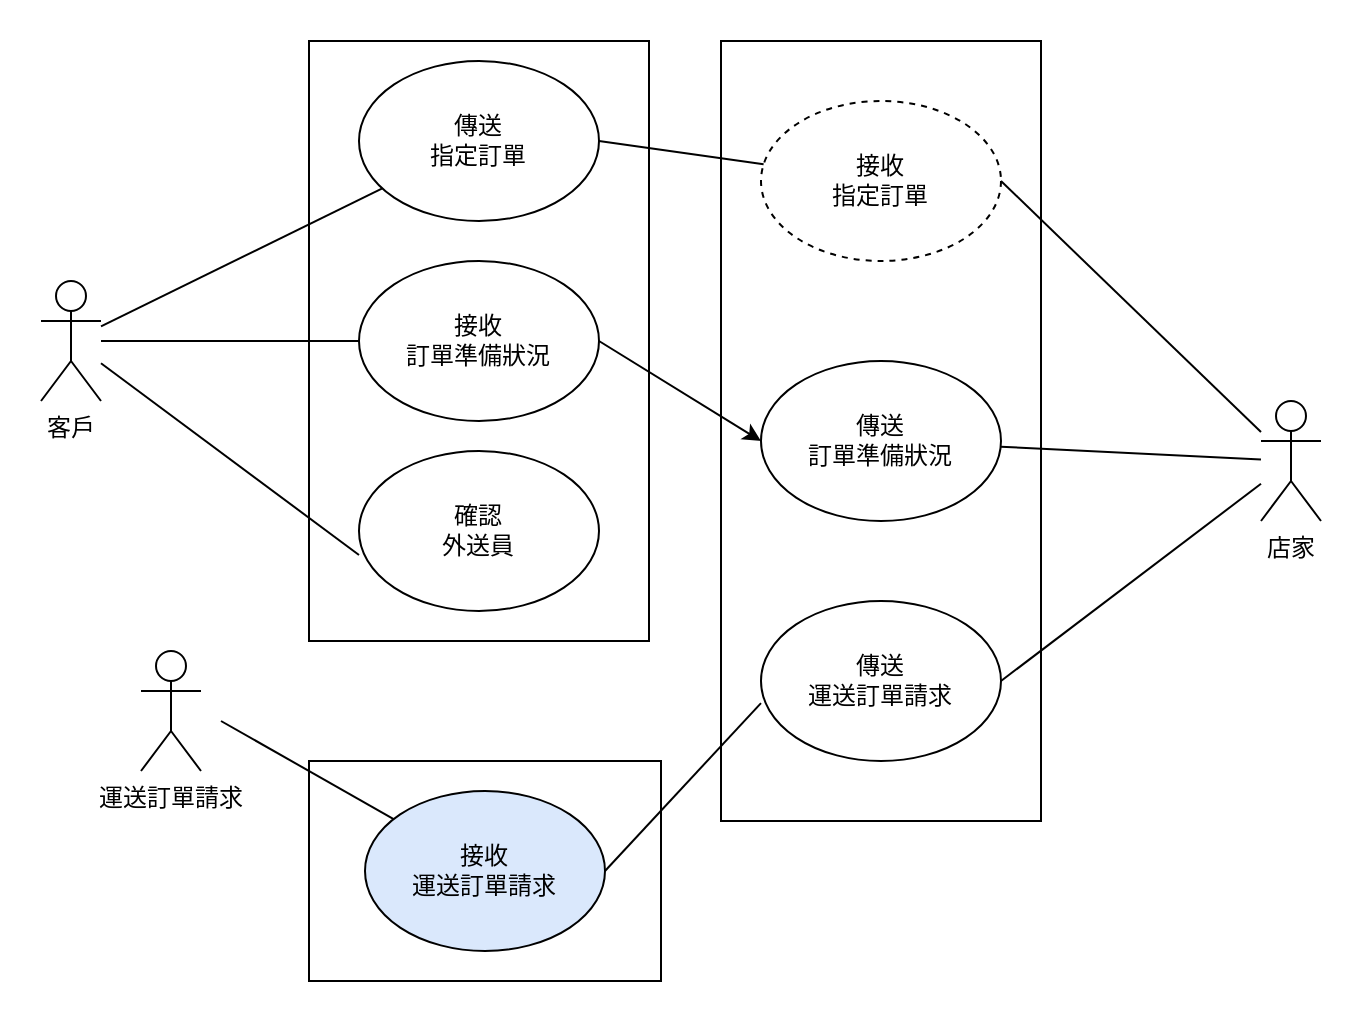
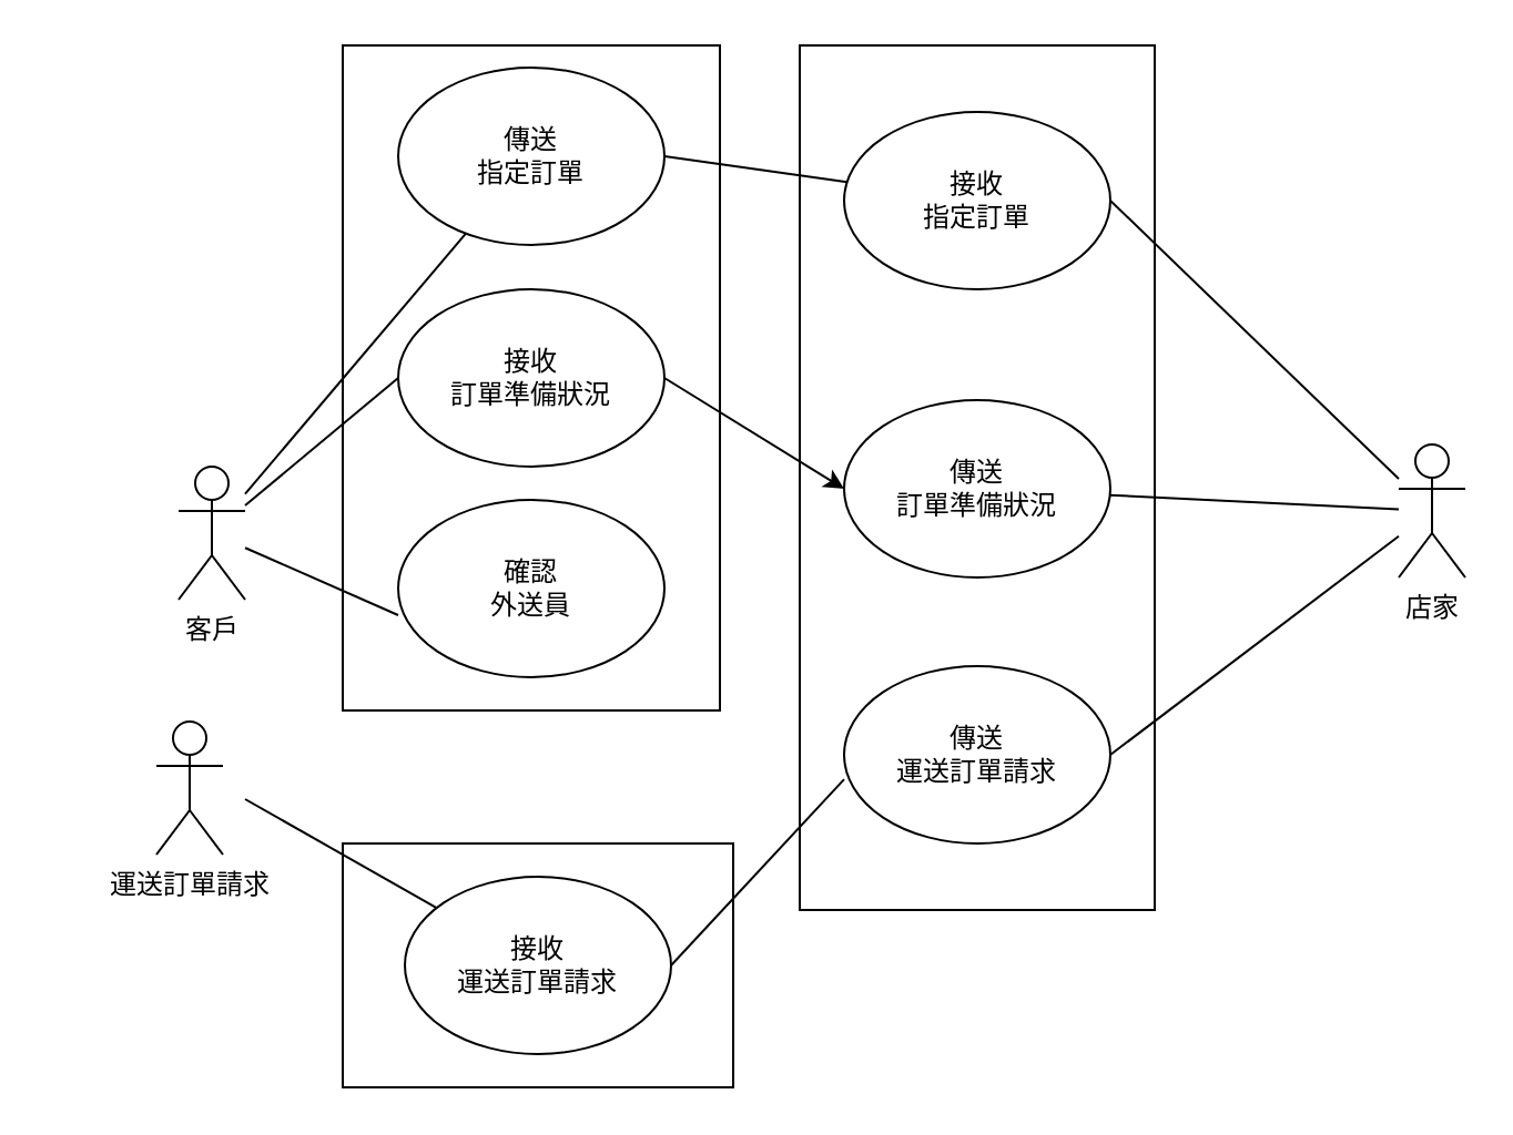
  <mxCell id="0" />
  <mxCell id="1" parent="0" />
- <mxCell id="2" value="客戶" style="shape=umlActor;verticalLabelPosition=bottom;verticalAlign=top;html=1;outlineConnect=0;" vertex="1" parent="1"><mxGeometry x="20" y="140" width="30" height="60" as="geometry" /></mxCell>
+ <mxCell id="2" value="客戶" style="shape=umlActor;verticalLabelPosition=bottom;verticalAlign=top;html=1;outlineConnect=0;" vertex="1" parent="1"><mxGeometry x="80" y="210" width="30" height="60" as="geometry" /></mxCell>
  <mxCell id="3" value="" style="rounded=0;whiteSpace=wrap;html=1;" vertex="1" parent="1"><mxGeometry x="154" y="20" width="170" height="300" as="geometry" /></mxCell>
  <mxCell id="4" value="傳送&lt;br&gt;指定訂單" style="ellipse;whiteSpace=wrap;html=1;" vertex="1" parent="1"><mxGeometry x="179" y="30" width="120" height="80" as="geometry" /></mxCell>
  <mxCell id="5" style="edgeStyle=none;html=1;" edge="1" parent="1" source="6"><mxGeometry relative="1" as="geometry"><mxPoint x="360" y="215" as="targetPoint" /></mxGeometry></mxCell>
  <mxCell id="6" value="" style="rounded=0;whiteSpace=wrap;html=1;" vertex="1" parent="1"><mxGeometry x="360" y="20" width="160" height="390" as="geometry" /></mxCell>
  <mxCell id="7" value="店家" style="shape=umlActor;verticalLabelPosition=bottom;verticalAlign=top;html=1;outlineConnect=0;" vertex="1" parent="1"><mxGeometry x="630" y="200" width="30" height="60" as="geometry" /></mxCell>
- <mxCell id="8" value="接收&lt;br&gt;指定訂單" style="ellipse;whiteSpace=wrap;html=1;dashed=1;" vertex="1" parent="1"><mxGeometry x="380" y="50" width="120" height="80" as="geometry" /></mxCell>
+ <mxCell id="8" value="接收&lt;br&gt;指定訂單" style="ellipse;whiteSpace=wrap;html=1;" vertex="1" parent="1"><mxGeometry x="380" y="50" width="120" height="80" as="geometry" /></mxCell>
  <mxCell id="9" value="" style="endArrow=none;html=1;" edge="1" parent="1" source="2" target="4"><mxGeometry width="50" height="50" relative="1" as="geometry"><mxPoint x="300" y="300" as="sourcePoint" /><mxPoint x="350" y="250" as="targetPoint" /></mxGeometry></mxCell>
  <mxCell id="10" value="" style="endArrow=none;html=1;entryX=1;entryY=0.5;entryDx=0;entryDy=0;" edge="1" parent="1" source="8" target="4"><mxGeometry width="50" height="50" relative="1" as="geometry"><mxPoint x="300" y="300" as="sourcePoint" /><mxPoint x="350" y="250" as="targetPoint" /></mxGeometry></mxCell>
  <mxCell id="11" value="" style="endArrow=none;html=1;entryX=1;entryY=0.5;entryDx=0;entryDy=0;" edge="1" parent="1" source="7" target="8"><mxGeometry width="50" height="50" relative="1" as="geometry"><mxPoint x="300" y="300" as="sourcePoint" /><mxPoint x="350" y="250" as="targetPoint" /></mxGeometry></mxCell>
  <mxCell id="12" value="傳送&lt;br&gt;訂單準備狀況" style="ellipse;whiteSpace=wrap;html=1;" vertex="1" parent="1"><mxGeometry x="380" y="180" width="120" height="80" as="geometry" /></mxCell>
  <mxCell id="13" value="接收&lt;br&gt;訂單準備狀況" style="ellipse;whiteSpace=wrap;html=1;" vertex="1" parent="1"><mxGeometry x="179" y="130" width="120" height="80" as="geometry" /></mxCell>
  <mxCell id="14" value="傳送&lt;br&gt;運送訂單請求" style="ellipse;whiteSpace=wrap;html=1;" vertex="1" parent="1"><mxGeometry x="380" y="300" width="120" height="80" as="geometry" /></mxCell>
  <mxCell id="15" value="" style="endArrow=none;html=1;" edge="1" parent="1" source="12" target="7"><mxGeometry width="50" height="50" relative="1" as="geometry"><mxPoint x="300" y="300" as="sourcePoint" /><mxPoint x="350" y="250" as="targetPoint" /></mxGeometry></mxCell>
  <mxCell id="16" value="" style="endArrow=none;html=1;exitX=1;exitY=0.5;exitDx=0;exitDy=0;" edge="1" parent="1" source="14" target="7"><mxGeometry width="50" height="50" relative="1" as="geometry"><mxPoint x="300" y="300" as="sourcePoint" /><mxPoint x="670" y="260" as="targetPoint" /></mxGeometry></mxCell>
  <mxCell id="17" value="" style="endArrow=classic;html=1;entryX=0;entryY=0.5;entryDx=0;entryDy=0;exitX=1;exitY=0.5;exitDx=0;exitDy=0;" edge="1" parent="1" source="13" target="12"><mxGeometry width="50" height="50" relative="1" as="geometry"><mxPoint x="300" y="300" as="sourcePoint" /><mxPoint x="350" y="250" as="targetPoint" /></mxGeometry></mxCell>
  <mxCell id="18" value="" style="endArrow=none;html=1;exitX=0;exitY=0.5;exitDx=0;exitDy=0;" edge="1" parent="1" source="13" target="2"><mxGeometry width="50" height="50" relative="1" as="geometry"><mxPoint x="170" y="200" as="sourcePoint" /><mxPoint x="350" y="250" as="targetPoint" /></mxGeometry></mxCell>
  <mxCell id="19" value="" style="rounded=0;whiteSpace=wrap;html=1;" vertex="1" parent="1"><mxGeometry x="154" y="380" width="176" height="110" as="geometry" /></mxCell>
- <mxCell id="20" value="接收&lt;br&gt;運送訂單請求" style="ellipse;whiteSpace=wrap;html=1;fillColor=#dae8fc;" vertex="1" parent="1"><mxGeometry x="182" y="395" width="120" height="80" as="geometry" /></mxCell>
+ <mxCell id="20" value="接收&lt;br&gt;運送訂單請求" style="ellipse;whiteSpace=wrap;html=1;" vertex="1" parent="1"><mxGeometry x="182" y="395" width="120" height="80" as="geometry" /></mxCell>
  <mxCell id="21" value="運送訂單請求" style="shape=umlActor;verticalLabelPosition=bottom;verticalAlign=top;html=1;outlineConnect=0;" vertex="1" parent="1"><mxGeometry x="70" y="325" width="30" height="60" as="geometry" /></mxCell>
  <mxCell id="22" value="" style="endArrow=none;html=1;" edge="1" parent="1" source="20"><mxGeometry width="50" height="50" relative="1" as="geometry"><mxPoint x="300" y="200" as="sourcePoint" /><mxPoint x="110" y="360" as="targetPoint" /></mxGeometry></mxCell>
  <mxCell id="23" value="" style="endArrow=none;html=1;entryX=0;entryY=0.638;entryDx=0;entryDy=0;entryPerimeter=0;exitX=1;exitY=0.5;exitDx=0;exitDy=0;" edge="1" parent="1" source="20" target="14"><mxGeometry width="50" height="50" relative="1" as="geometry"><mxPoint x="300" y="200" as="sourcePoint" /><mxPoint x="350" y="150" as="targetPoint" /></mxGeometry></mxCell>
  <mxCell id="24" value="確認&lt;br&gt;外送員" style="ellipse;whiteSpace=wrap;html=1;" vertex="1" parent="1"><mxGeometry x="179" y="225" width="120" height="80" as="geometry" /></mxCell>
  <mxCell id="25" value="" style="endArrow=none;html=1;entryX=0;entryY=0.65;entryDx=0;entryDy=0;entryPerimeter=0;" edge="1" parent="1" source="2" target="24"><mxGeometry width="50" height="50" relative="1" as="geometry"><mxPoint x="30" y="140" as="sourcePoint" /><mxPoint x="350" y="210" as="targetPoint" /></mxGeometry></mxCell>
